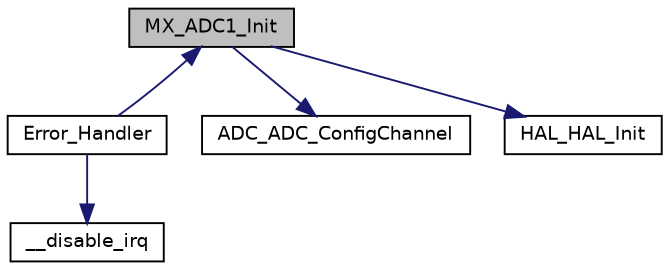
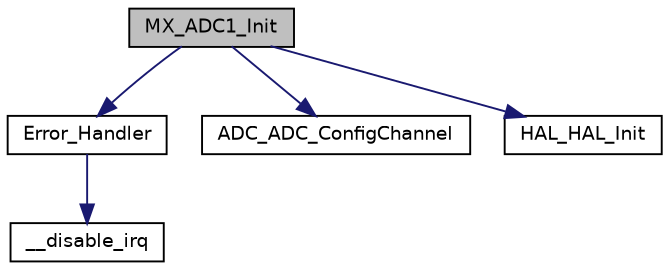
  digraph {
    fontname="DejaVu Sans"
    rankdir=TB
    node [color=black fillcolor=white fontname="DejaVu Sans" fontsize=10 shape=record style=filled]
    edge [color=midnightblue fontname="DejaVu Sans" fontsize=10 labelfontname=Helvetica labelfontsize=10 style=solid]
    n1 [fillcolor=grey75 fontcolor=black height=0.2 label=MX_ADC1_Init width=0.4]
    n2 [height=0.2 label=Error_Handler width=0.4]
    n3 [height=0.2 label=ADC_ADC_ConfigChannel width=0.4]
    n4 [height=0.2 label=HAL_HAL_Init width=0.4]
    n5 [height=0.2 label=__disable_irq width=0.4]
-   n2 -> n1
+   n1 -> n2
    n1 -> n3
    n1 -> n4
    n2 -> n5
  }
